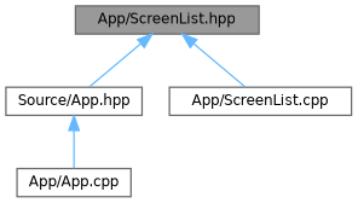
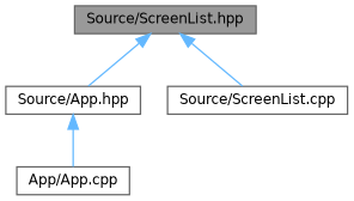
  digraph {
    node [color=grey40 fillcolor=white fontname=Helvetica fontsize=10 shape=box style=filled]
    edge [color=steelblue1 dir=back fontname=Helvetica fontsize=10 labelfontname=Helvetica labelfontsize=10 style=solid]
-   n1 [color=gray40 fillcolor=grey60 fontcolor=black height=0.2 label="App/ScreenList.hpp" width=0.4]
+   n1 [color=gray40 fillcolor=grey60 fontcolor=black height=0.2 label="Source/ScreenList.hpp" width=0.4]
    n2 [height=0.2 label="Source/App.hpp" width=0.4]
-   n3 [height=0.2 label="App/ScreenList.cpp" width=0.4]
+   n3 [height=0.2 label="Source/ScreenList.cpp" width=0.4]
    n4 [height=0.2 label="App/App.cpp" width=0.4]
    n1 -> n2
    n1 -> n3
    n2 -> n4
  }
